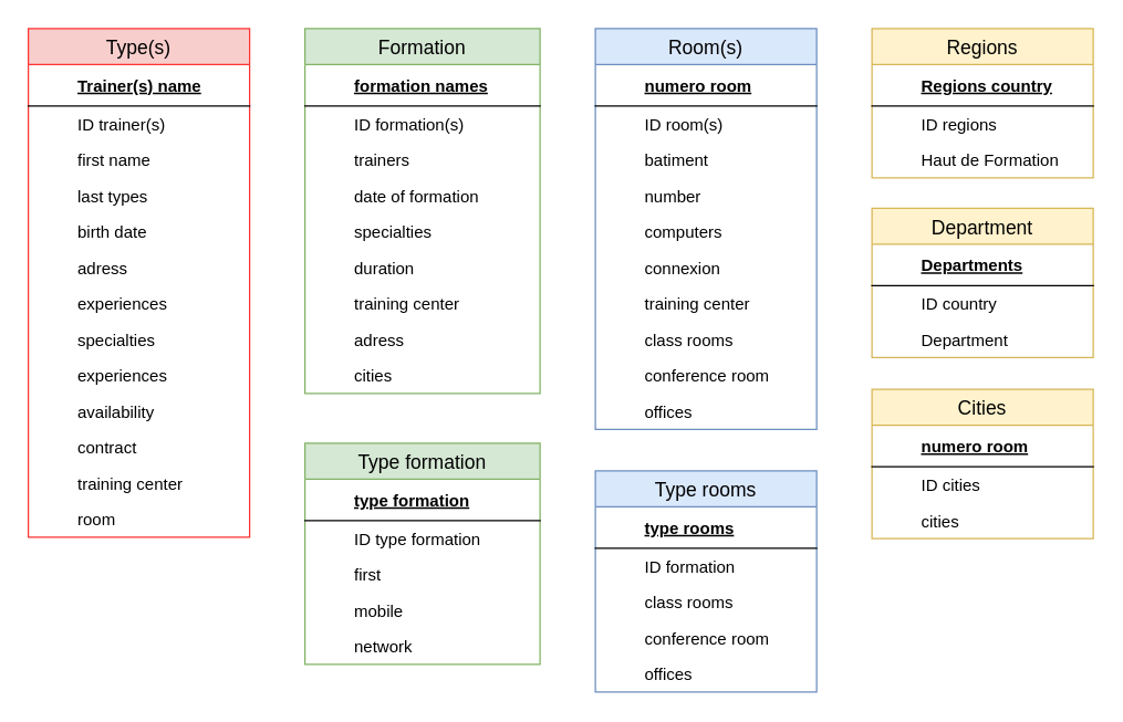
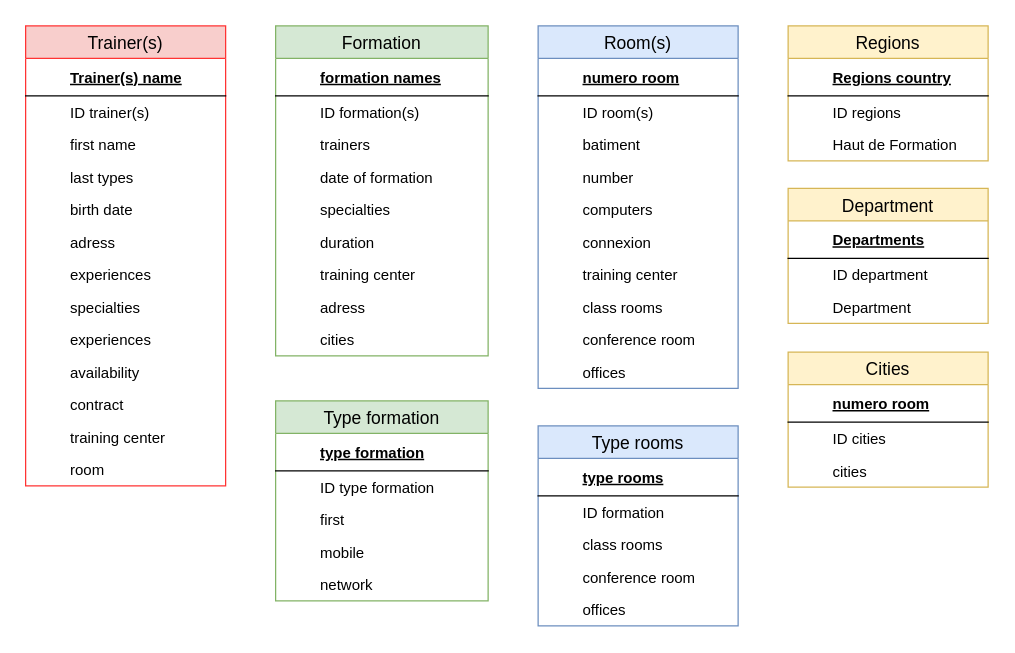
  <mxCell id="0" />
  <mxCell id="1" parent="0" />
- <mxCell id="2" value="Type(s)" style="swimlane;fontStyle=0;childLayout=stackLayout;horizontal=1;startSize=26;fillColor=#f8cecc;horizontalStack=0;resizeParent=1;resizeParentMax=0;resizeLast=0;collapsible=1;marginBottom=0;swimlaneFillColor=#ffffff;align=center;fontSize=14;strokeColor=#FF3333;" vertex="1" parent="1"><mxGeometry x="20" width="160" height="368" as="geometry" y="20"><mxRectangle x="20" y="20" width="90" height="26" as="alternateBounds" /></mxGeometry></mxCell>
+ <mxCell id="2" value="Trainer(s)" style="swimlane;fontStyle=0;childLayout=stackLayout;horizontal=1;startSize=26;fillColor=#f8cecc;horizontalStack=0;resizeParent=1;resizeParentMax=0;resizeLast=0;collapsible=1;marginBottom=0;swimlaneFillColor=#ffffff;align=center;fontSize=14;strokeColor=#FF3333;" vertex="1" parent="1"><mxGeometry x="20" width="160" height="368" as="geometry" y="20"><mxRectangle x="20" y="20" width="90" height="26" as="alternateBounds" /></mxGeometry></mxCell>
  <mxCell id="3" value="Trainer(s) name" style="shape=partialRectangle;top=0;left=0;right=0;bottom=1;align=left;verticalAlign=middle;fillColor=none;spacingLeft=34;spacingRight=4;overflow=hidden;rotatable=0;points=[[0,0.5],[1,0.5]];portConstraint=eastwest;dropTarget=0;fontStyle=5;fontSize=12;" vertex="1" parent="2"><mxGeometry y="26" width="160" height="30" as="geometry" /></mxCell>
  <mxCell id="4" value="ID trainer(s)" style="shape=partialRectangle;top=0;left=0;right=0;bottom=0;align=left;verticalAlign=top;fillColor=none;spacingLeft=34;spacingRight=4;overflow=hidden;rotatable=0;points=[[0,0.5],[1,0.5]];portConstraint=eastwest;dropTarget=0;fontSize=12;" vertex="1" parent="2"><mxGeometry y="56" width="160" height="26" as="geometry" /></mxCell>
  <mxCell id="5" value="first name" style="shape=partialRectangle;top=0;left=0;right=0;bottom=0;align=left;verticalAlign=top;fillColor=none;spacingLeft=34;spacingRight=4;overflow=hidden;rotatable=0;points=[[0,0.5],[1,0.5]];portConstraint=eastwest;dropTarget=0;fontSize=12;" vertex="1" parent="2"><mxGeometry y="82" width="160" height="26" as="geometry" /></mxCell>
  <mxCell id="6" value="last types" style="shape=partialRectangle;top=0;left=0;right=0;bottom=0;align=left;verticalAlign=top;fillColor=none;spacingLeft=34;spacingRight=4;overflow=hidden;rotatable=0;points=[[0,0.5],[1,0.5]];portConstraint=eastwest;dropTarget=0;fontSize=12;" vertex="1" parent="2"><mxGeometry y="108" width="160" height="26" as="geometry" /></mxCell>
  <mxCell id="7" value="birth date" style="shape=partialRectangle;top=0;left=0;right=0;bottom=0;align=left;verticalAlign=top;fillColor=none;spacingLeft=34;spacingRight=4;overflow=hidden;rotatable=0;points=[[0,0.5],[1,0.5]];portConstraint=eastwest;dropTarget=0;fontSize=12;" vertex="1" parent="2"><mxGeometry y="134" width="160" height="26" as="geometry" /></mxCell>
  <mxCell id="8" value="adress" style="shape=partialRectangle;top=0;left=0;right=0;bottom=0;align=left;verticalAlign=top;fillColor=none;spacingLeft=34;spacingRight=4;overflow=hidden;rotatable=0;points=[[0,0.5],[1,0.5]];portConstraint=eastwest;dropTarget=0;fontSize=12;" vertex="1" parent="2"><mxGeometry y="160" width="160" height="26" as="geometry" /></mxCell>
  <mxCell id="9" value="experiences" style="shape=partialRectangle;top=0;left=0;right=0;bottom=0;align=left;verticalAlign=top;fillColor=none;spacingLeft=34;spacingRight=4;overflow=hidden;rotatable=0;points=[[0,0.5],[1,0.5]];portConstraint=eastwest;dropTarget=0;fontSize=12;" vertex="1" parent="2"><mxGeometry y="186" width="160" height="26" as="geometry" /></mxCell>
  <mxCell id="10" value="specialties" style="shape=partialRectangle;top=0;left=0;right=0;bottom=0;align=left;verticalAlign=top;fillColor=none;spacingLeft=34;spacingRight=4;overflow=hidden;rotatable=0;points=[[0,0.5],[1,0.5]];portConstraint=eastwest;dropTarget=0;fontSize=12;" vertex="1" parent="2"><mxGeometry y="212" width="160" height="26" as="geometry" /></mxCell>
  <mxCell id="11" value="experiences" style="shape=partialRectangle;top=0;left=0;right=0;bottom=0;align=left;verticalAlign=top;fillColor=none;spacingLeft=34;spacingRight=4;overflow=hidden;rotatable=0;points=[[0,0.5],[1,0.5]];portConstraint=eastwest;dropTarget=0;fontSize=12;" vertex="1" parent="2"><mxGeometry y="238" width="160" height="26" as="geometry" /></mxCell>
  <mxCell id="12" value="availability" style="shape=partialRectangle;top=0;left=0;right=0;bottom=0;align=left;verticalAlign=top;fillColor=none;spacingLeft=34;spacingRight=4;overflow=hidden;rotatable=0;points=[[0,0.5],[1,0.5]];portConstraint=eastwest;dropTarget=0;fontSize=12;" vertex="1" parent="2"><mxGeometry y="264" width="160" height="26" as="geometry" /></mxCell>
  <mxCell id="13" value="contract" style="shape=partialRectangle;top=0;left=0;right=0;bottom=0;align=left;verticalAlign=top;fillColor=none;spacingLeft=34;spacingRight=4;overflow=hidden;rotatable=0;points=[[0,0.5],[1,0.5]];portConstraint=eastwest;dropTarget=0;fontSize=12;" vertex="1" parent="2"><mxGeometry y="290" width="160" height="26" as="geometry" /></mxCell>
  <mxCell id="14" value="training center" style="shape=partialRectangle;top=0;left=0;right=0;bottom=0;align=left;verticalAlign=top;fillColor=none;spacingLeft=34;spacingRight=4;overflow=hidden;rotatable=0;points=[[0,0.5],[1,0.5]];portConstraint=eastwest;dropTarget=0;fontSize=12;" vertex="1" parent="2"><mxGeometry y="316" width="160" height="26" as="geometry" /></mxCell>
  <mxCell id="15" value="room" style="shape=partialRectangle;top=0;left=0;right=0;bottom=0;align=left;verticalAlign=top;fillColor=none;spacingLeft=34;spacingRight=4;overflow=hidden;rotatable=0;points=[[0,0.5],[1,0.5]];portConstraint=eastwest;dropTarget=0;fontSize=12;" vertex="1" parent="2"><mxGeometry y="342" width="160" height="26" as="geometry" /></mxCell>
  <mxCell id="16" value="" style="group" vertex="1" connectable="0" parent="1"><mxGeometry x="460" width="160" height="450" as="geometry" y="20" /></mxCell>
  <mxCell id="17" value="Room(s)" style="swimlane;fontStyle=0;childLayout=stackLayout;horizontal=1;startSize=26;fillColor=#dae8fc;horizontalStack=0;resizeParent=1;resizeParentMax=0;resizeLast=0;collapsible=1;marginBottom=0;swimlaneFillColor=#ffffff;align=center;fontSize=14;strokeColor=#6c8ebf;" vertex="1" parent="16"><mxGeometry x="-30" width="160" height="290" as="geometry" /></mxCell>
  <mxCell id="18" value="numero room" style="shape=partialRectangle;top=0;left=0;right=0;bottom=1;align=left;verticalAlign=middle;fillColor=none;spacingLeft=34;spacingRight=4;overflow=hidden;rotatable=0;points=[[0,0.5],[1,0.5]];portConstraint=eastwest;dropTarget=0;fontStyle=5;fontSize=12;" vertex="1" parent="17"><mxGeometry y="26" width="160" height="30" as="geometry" /></mxCell>
  <mxCell id="19" value="ID room(s)" style="shape=partialRectangle;top=0;left=0;right=0;bottom=0;align=left;verticalAlign=top;fillColor=none;spacingLeft=34;spacingRight=4;overflow=hidden;rotatable=0;points=[[0,0.5],[1,0.5]];portConstraint=eastwest;dropTarget=0;fontSize=12;" vertex="1" parent="17"><mxGeometry y="56" width="160" height="26" as="geometry" /></mxCell>
  <mxCell id="20" value="batiment" style="shape=partialRectangle;top=0;left=0;right=0;bottom=0;align=left;verticalAlign=top;fillColor=none;spacingLeft=34;spacingRight=4;overflow=hidden;rotatable=0;points=[[0,0.5],[1,0.5]];portConstraint=eastwest;dropTarget=0;fontSize=12;" vertex="1" parent="17"><mxGeometry y="82" width="160" height="26" as="geometry" /></mxCell>
  <mxCell id="21" value="number" style="shape=partialRectangle;top=0;left=0;right=0;bottom=0;align=left;verticalAlign=top;fillColor=none;spacingLeft=34;spacingRight=4;overflow=hidden;rotatable=0;points=[[0,0.5],[1,0.5]];portConstraint=eastwest;dropTarget=0;fontSize=12;" vertex="1" parent="17"><mxGeometry y="108" width="160" height="26" as="geometry" /></mxCell>
  <mxCell id="22" value="computers" style="shape=partialRectangle;top=0;left=0;right=0;bottom=0;align=left;verticalAlign=top;fillColor=none;spacingLeft=34;spacingRight=4;overflow=hidden;rotatable=0;points=[[0,0.5],[1,0.5]];portConstraint=eastwest;dropTarget=0;fontSize=12;" vertex="1" parent="17"><mxGeometry y="134" width="160" height="26" as="geometry" /></mxCell>
  <mxCell id="23" value="connexion" style="shape=partialRectangle;top=0;left=0;right=0;bottom=0;align=left;verticalAlign=top;fillColor=none;spacingLeft=34;spacingRight=4;overflow=hidden;rotatable=0;points=[[0,0.5],[1,0.5]];portConstraint=eastwest;dropTarget=0;fontSize=12;" vertex="1" parent="17"><mxGeometry y="160" width="160" height="26" as="geometry" /></mxCell>
  <mxCell id="24" value="training center" style="shape=partialRectangle;top=0;left=0;right=0;bottom=0;align=left;verticalAlign=top;fillColor=none;spacingLeft=34;spacingRight=4;overflow=hidden;rotatable=0;points=[[0,0.5],[1,0.5]];portConstraint=eastwest;dropTarget=0;fontSize=12;" vertex="1" parent="17"><mxGeometry y="186" width="160" height="26" as="geometry" /></mxCell>
  <mxCell id="25" value="class rooms" style="shape=partialRectangle;top=0;left=0;right=0;bottom=0;align=left;verticalAlign=top;fillColor=none;spacingLeft=34;spacingRight=4;overflow=hidden;rotatable=0;points=[[0,0.5],[1,0.5]];portConstraint=eastwest;dropTarget=0;fontSize=12;" vertex="1" parent="17"><mxGeometry y="212" width="160" height="26" as="geometry" /></mxCell>
  <mxCell id="26" value="conference room" style="shape=partialRectangle;top=0;left=0;right=0;bottom=0;align=left;verticalAlign=top;fillColor=none;spacingLeft=34;spacingRight=4;overflow=hidden;rotatable=0;points=[[0,0.5],[1,0.5]];portConstraint=eastwest;dropTarget=0;fontSize=12;" vertex="1" parent="17"><mxGeometry y="238" width="160" height="26" as="geometry" /></mxCell>
  <mxCell id="27" value="offices" style="shape=partialRectangle;top=0;left=0;right=0;bottom=0;align=left;verticalAlign=top;fillColor=none;spacingLeft=34;spacingRight=4;overflow=hidden;rotatable=0;points=[[0,0.5],[1,0.5]];portConstraint=eastwest;dropTarget=0;fontSize=12;" vertex="1" parent="17"><mxGeometry y="264" width="160" height="26" as="geometry" /></mxCell>
  <mxCell id="28" value="Type rooms" style="swimlane;fontStyle=0;childLayout=stackLayout;horizontal=1;startSize=26;fillColor=#dae8fc;horizontalStack=0;resizeParent=1;resizeParentMax=0;resizeLast=0;collapsible=1;marginBottom=0;swimlaneFillColor=#ffffff;align=center;fontSize=14;strokeColor=#6c8ebf;" vertex="1" parent="16"><mxGeometry x="-30" y="320" width="160" height="160" as="geometry" /></mxCell>
  <mxCell id="29" value="type rooms" style="shape=partialRectangle;top=0;left=0;right=0;bottom=1;align=left;verticalAlign=middle;fillColor=none;spacingLeft=34;spacingRight=4;overflow=hidden;rotatable=0;points=[[0,0.5],[1,0.5]];portConstraint=eastwest;dropTarget=0;fontStyle=5;fontSize=12;" vertex="1" parent="28"><mxGeometry y="26" width="160" height="30" as="geometry" /></mxCell>
  <mxCell id="30" value="ID formation" style="shape=partialRectangle;top=0;left=0;right=0;bottom=0;align=left;verticalAlign=top;fillColor=none;spacingLeft=34;spacingRight=4;overflow=hidden;rotatable=0;points=[[0,0.5],[1,0.5]];portConstraint=eastwest;dropTarget=0;fontSize=12;" vertex="1" parent="28"><mxGeometry y="56" width="160" height="26" as="geometry" /></mxCell>
  <mxCell id="31" value="class rooms" style="shape=partialRectangle;top=0;left=0;right=0;bottom=0;align=left;verticalAlign=top;fillColor=none;spacingLeft=34;spacingRight=4;overflow=hidden;rotatable=0;points=[[0,0.5],[1,0.5]];portConstraint=eastwest;dropTarget=0;fontSize=12;" vertex="1" parent="28"><mxGeometry y="82" width="160" height="26" as="geometry" /></mxCell>
  <mxCell id="32" value="conference room" style="shape=partialRectangle;top=0;left=0;right=0;bottom=0;align=left;verticalAlign=top;fillColor=none;spacingLeft=34;spacingRight=4;overflow=hidden;rotatable=0;points=[[0,0.5],[1,0.5]];portConstraint=eastwest;dropTarget=0;fontSize=12;" vertex="1" parent="28"><mxGeometry y="108" width="160" height="26" as="geometry" /></mxCell>
  <mxCell id="33" value="offices" style="shape=partialRectangle;top=0;left=0;right=0;bottom=0;align=left;verticalAlign=top;fillColor=none;spacingLeft=34;spacingRight=4;overflow=hidden;rotatable=0;points=[[0,0.5],[1,0.5]];portConstraint=eastwest;dropTarget=0;fontSize=12;" vertex="1" parent="28"><mxGeometry y="134" width="160" height="26" as="geometry" /></mxCell>
  <mxCell id="34" value="" style="group" vertex="1" connectable="0" parent="1"><mxGeometry x="220" width="170" height="424" as="geometry" y="20" /></mxCell>
  <mxCell id="35" value="Formation" style="swimlane;fontStyle=0;childLayout=stackLayout;horizontal=1;startSize=26;fillColor=#d5e8d4;horizontalStack=0;resizeParent=1;resizeParentMax=0;resizeLast=0;collapsible=1;marginBottom=0;swimlaneFillColor=#ffffff;align=center;fontSize=14;strokeColor=#82b366;" vertex="1" parent="34"><mxGeometry width="170" height="264" as="geometry"><mxRectangle x="20" y="20" width="90" height="26" as="alternateBounds" /></mxGeometry></mxCell>
  <mxCell id="36" value="formation names" style="shape=partialRectangle;top=0;left=0;right=0;bottom=1;align=left;verticalAlign=middle;fillColor=none;spacingLeft=34;spacingRight=4;overflow=hidden;rotatable=0;points=[[0,0.5],[1,0.5]];portConstraint=eastwest;dropTarget=0;fontStyle=5;fontSize=12;" vertex="1" parent="35"><mxGeometry y="26" width="170" height="30" as="geometry" /></mxCell>
  <mxCell id="37" value="ID formation(s)" style="shape=partialRectangle;top=0;left=0;right=0;bottom=0;align=left;verticalAlign=top;fillColor=none;spacingLeft=34;spacingRight=4;overflow=hidden;rotatable=0;points=[[0,0.5],[1,0.5]];portConstraint=eastwest;dropTarget=0;fontSize=12;" vertex="1" parent="35"><mxGeometry y="56" width="170" height="26" as="geometry" /></mxCell>
  <mxCell id="38" value="trainers" style="shape=partialRectangle;top=0;left=0;right=0;bottom=0;align=left;verticalAlign=top;fillColor=none;spacingLeft=34;spacingRight=4;overflow=hidden;rotatable=0;points=[[0,0.5],[1,0.5]];portConstraint=eastwest;dropTarget=0;fontSize=12;" vertex="1" parent="35"><mxGeometry y="82" width="170" height="26" as="geometry" /></mxCell>
  <mxCell id="39" value="date of formation" style="shape=partialRectangle;top=0;left=0;right=0;bottom=0;align=left;verticalAlign=top;fillColor=none;spacingLeft=34;spacingRight=4;overflow=hidden;rotatable=0;points=[[0,0.5],[1,0.5]];portConstraint=eastwest;dropTarget=0;fontSize=12;" vertex="1" parent="35"><mxGeometry y="108" width="170" height="26" as="geometry" /></mxCell>
  <mxCell id="40" value="specialties" style="shape=partialRectangle;top=0;left=0;right=0;bottom=0;align=left;verticalAlign=top;fillColor=none;spacingLeft=34;spacingRight=4;overflow=hidden;rotatable=0;points=[[0,0.5],[1,0.5]];portConstraint=eastwest;dropTarget=0;fontSize=12;" vertex="1" parent="35"><mxGeometry y="134" width="170" height="26" as="geometry" /></mxCell>
  <mxCell id="41" value="duration" style="shape=partialRectangle;top=0;left=0;right=0;bottom=0;align=left;verticalAlign=top;fillColor=none;spacingLeft=34;spacingRight=4;overflow=hidden;rotatable=0;points=[[0,0.5],[1,0.5]];portConstraint=eastwest;dropTarget=0;fontSize=12;" vertex="1" parent="35"><mxGeometry y="160" width="170" height="26" as="geometry" /></mxCell>
  <mxCell id="42" value="training center" style="shape=partialRectangle;top=0;left=0;right=0;bottom=0;align=left;verticalAlign=top;fillColor=none;spacingLeft=34;spacingRight=4;overflow=hidden;rotatable=0;points=[[0,0.5],[1,0.5]];portConstraint=eastwest;dropTarget=0;fontSize=12;strokeWidth=1;" vertex="1" parent="35"><mxGeometry y="186" width="170" height="26" as="geometry" /></mxCell>
  <mxCell id="43" value="adress" style="shape=partialRectangle;top=0;left=0;right=0;bottom=0;align=left;verticalAlign=top;fillColor=none;spacingLeft=34;spacingRight=4;overflow=hidden;rotatable=0;points=[[0,0.5],[1,0.5]];portConstraint=eastwest;dropTarget=0;fontSize=12;strokeWidth=1;" vertex="1" parent="35"><mxGeometry y="212" width="170" height="26" as="geometry" /></mxCell>
  <mxCell id="44" value="cities" style="shape=partialRectangle;top=0;left=0;right=0;bottom=0;align=left;verticalAlign=top;fillColor=none;spacingLeft=34;spacingRight=4;overflow=hidden;rotatable=0;points=[[0,0.5],[1,0.5]];portConstraint=eastwest;dropTarget=0;fontSize=12;strokeWidth=1;" vertex="1" parent="35"><mxGeometry y="238" width="170" height="26" as="geometry" /></mxCell>
  <mxCell id="45" value="Type formation" style="swimlane;fontStyle=0;childLayout=stackLayout;horizontal=1;startSize=26;fillColor=#d5e8d4;horizontalStack=0;resizeParent=1;resizeParentMax=0;resizeLast=0;collapsible=1;marginBottom=0;swimlaneFillColor=#ffffff;align=center;fontSize=14;strokeColor=#82b366;" vertex="1" parent="34"><mxGeometry y="300" width="170" height="160" as="geometry" /></mxCell>
  <mxCell id="46" value="type formation" style="shape=partialRectangle;top=0;left=0;right=0;bottom=1;align=left;verticalAlign=middle;fillColor=none;spacingLeft=34;spacingRight=4;overflow=hidden;rotatable=0;points=[[0,0.5],[1,0.5]];portConstraint=eastwest;dropTarget=0;fontStyle=5;fontSize=12;" vertex="1" parent="45"><mxGeometry y="26" width="170" height="30" as="geometry" /></mxCell>
  <mxCell id="47" value="ID type formation" style="shape=partialRectangle;top=0;left=0;right=0;bottom=0;align=left;verticalAlign=top;fillColor=none;spacingLeft=34;spacingRight=4;overflow=hidden;rotatable=0;points=[[0,0.5],[1,0.5]];portConstraint=eastwest;dropTarget=0;fontSize=12;" vertex="1" parent="45"><mxGeometry y="56" width="170" height="26" as="geometry" /></mxCell>
  <mxCell id="48" value="first" style="shape=partialRectangle;top=0;left=0;right=0;bottom=0;align=left;verticalAlign=top;fillColor=none;spacingLeft=34;spacingRight=4;overflow=hidden;rotatable=0;points=[[0,0.5],[1,0.5]];portConstraint=eastwest;dropTarget=0;fontSize=12;" vertex="1" parent="45"><mxGeometry y="82" width="170" height="26" as="geometry" /></mxCell>
  <mxCell id="49" value="mobile" style="shape=partialRectangle;top=0;left=0;right=0;bottom=0;align=left;verticalAlign=top;fillColor=none;spacingLeft=34;spacingRight=4;overflow=hidden;rotatable=0;points=[[0,0.5],[1,0.5]];portConstraint=eastwest;dropTarget=0;fontSize=12;" vertex="1" parent="45"><mxGeometry y="108" width="170" height="26" as="geometry" /></mxCell>
  <mxCell id="50" value="network" style="shape=partialRectangle;top=0;left=0;right=0;bottom=0;align=left;verticalAlign=top;fillColor=none;spacingLeft=34;spacingRight=4;overflow=hidden;rotatable=0;points=[[0,0.5],[1,0.5]];portConstraint=eastwest;dropTarget=0;fontSize=12;" vertex="1" parent="45"><mxGeometry y="134" width="170" height="26" as="geometry" /></mxCell>
  <mxCell id="51" value="" style="group;" vertex="1" connectable="0" parent="1"><mxGeometry x="630" width="160" height="402" as="geometry" y="20" /></mxCell>
  <mxCell id="52" value="Cities" style="swimlane;fontStyle=0;childLayout=stackLayout;horizontal=1;startSize=26;fillColor=#fff2cc;horizontalStack=0;resizeParent=1;resizeParentMax=0;resizeLast=0;collapsible=1;marginBottom=0;swimlaneFillColor=#ffffff;align=center;fontSize=14;strokeColor=#d6b656;" vertex="1" parent="51"><mxGeometry y="261" width="160" height="108" as="geometry" /></mxCell>
  <mxCell id="53" value="numero room" style="shape=partialRectangle;top=0;left=0;right=0;bottom=1;align=left;verticalAlign=middle;fillColor=none;spacingLeft=34;spacingRight=4;overflow=hidden;rotatable=0;points=[[0,0.5],[1,0.5]];portConstraint=eastwest;dropTarget=0;fontStyle=5;fontSize=12;" vertex="1" parent="52"><mxGeometry y="26" width="160" height="30" as="geometry" /></mxCell>
  <mxCell id="54" value="ID cities" style="shape=partialRectangle;top=0;left=0;right=0;bottom=0;align=left;verticalAlign=top;fillColor=none;spacingLeft=34;spacingRight=4;overflow=hidden;rotatable=0;points=[[0,0.5],[1,0.5]];portConstraint=eastwest;dropTarget=0;fontSize=12;" vertex="1" parent="52"><mxGeometry y="56" width="160" height="26" as="geometry" /></mxCell>
  <mxCell id="55" value="cities" style="shape=partialRectangle;top=0;left=0;right=0;bottom=0;align=left;verticalAlign=top;fillColor=none;spacingLeft=34;spacingRight=4;overflow=hidden;rotatable=0;points=[[0,0.5],[1,0.5]];portConstraint=eastwest;dropTarget=0;fontSize=12;" vertex="1" parent="52"><mxGeometry y="82" width="160" height="26" as="geometry" /></mxCell>
  <mxCell id="56" value="Regions" style="swimlane;fontStyle=0;childLayout=stackLayout;horizontal=1;startSize=26;fillColor=#fff2cc;horizontalStack=0;resizeParent=1;resizeParentMax=0;resizeLast=0;collapsible=1;marginBottom=0;swimlaneFillColor=#ffffff;align=center;fontSize=14;strokeColor=#d6b656;" vertex="1" parent="51"><mxGeometry width="160" height="108" as="geometry" /></mxCell>
  <mxCell id="57" value="Regions country" style="shape=partialRectangle;top=0;left=0;right=0;bottom=1;align=left;verticalAlign=middle;fillColor=none;spacingLeft=34;spacingRight=4;overflow=hidden;rotatable=0;points=[[0,0.5],[1,0.5]];portConstraint=eastwest;dropTarget=0;fontStyle=5;fontSize=12;" vertex="1" parent="56"><mxGeometry y="26" width="160" height="30" as="geometry" /></mxCell>
  <mxCell id="58" value="ID regions" style="shape=partialRectangle;top=0;left=0;right=0;bottom=0;align=left;verticalAlign=top;fillColor=none;spacingLeft=34;spacingRight=4;overflow=hidden;rotatable=0;points=[[0,0.5],[1,0.5]];portConstraint=eastwest;dropTarget=0;fontSize=12;" vertex="1" parent="56"><mxGeometry y="56" width="160" height="26" as="geometry" /></mxCell>
  <mxCell id="59" value="Haut de Formation" style="shape=partialRectangle;top=0;left=0;right=0;bottom=0;align=left;verticalAlign=top;fillColor=none;spacingLeft=34;spacingRight=4;overflow=hidden;rotatable=0;points=[[0,0.5],[1,0.5]];portConstraint=eastwest;dropTarget=0;fontSize=12;" vertex="1" parent="56"><mxGeometry y="82" width="160" height="26" as="geometry" /></mxCell>
  <mxCell id="60" value="Department" style="swimlane;fontStyle=0;childLayout=stackLayout;horizontal=1;startSize=26;fillColor=#fff2cc;horizontalStack=0;resizeParent=1;resizeParentMax=0;resizeLast=0;collapsible=1;marginBottom=0;swimlaneFillColor=#ffffff;align=center;fontSize=14;strokeColor=#d6b656;" vertex="1" parent="51"><mxGeometry y="130" width="160" height="108" as="geometry" /></mxCell>
  <mxCell id="61" value="Departments" style="shape=partialRectangle;top=0;left=0;right=0;bottom=1;align=left;verticalAlign=middle;fillColor=none;spacingLeft=34;spacingRight=4;overflow=hidden;rotatable=0;points=[[0,0.5],[1,0.5]];portConstraint=eastwest;dropTarget=0;fontStyle=5;fontSize=12;" vertex="1" parent="60"><mxGeometry y="26" width="160" height="30" as="geometry" /></mxCell>
- <mxCell id="62" value="ID country" style="shape=partialRectangle;top=0;left=0;right=0;bottom=0;align=left;verticalAlign=top;fillColor=none;spacingLeft=34;spacingRight=4;overflow=hidden;rotatable=0;points=[[0,0.5],[1,0.5]];portConstraint=eastwest;dropTarget=0;fontSize=12;" vertex="1" parent="60"><mxGeometry y="56" width="160" height="26" as="geometry" /></mxCell>
+ <mxCell id="62" value="ID department" style="shape=partialRectangle;top=0;left=0;right=0;bottom=0;align=left;verticalAlign=top;fillColor=none;spacingLeft=34;spacingRight=4;overflow=hidden;rotatable=0;points=[[0,0.5],[1,0.5]];portConstraint=eastwest;dropTarget=0;fontSize=12;" vertex="1" parent="60"><mxGeometry y="56" width="160" height="26" as="geometry" /></mxCell>
  <mxCell id="63" value="Department" style="shape=partialRectangle;top=0;left=0;right=0;bottom=0;align=left;verticalAlign=top;fillColor=none;spacingLeft=34;spacingRight=4;overflow=hidden;rotatable=0;points=[[0,0.5],[1,0.5]];portConstraint=eastwest;dropTarget=0;fontSize=12;" vertex="1" parent="60"><mxGeometry y="82" width="160" height="26" as="geometry" /></mxCell>
